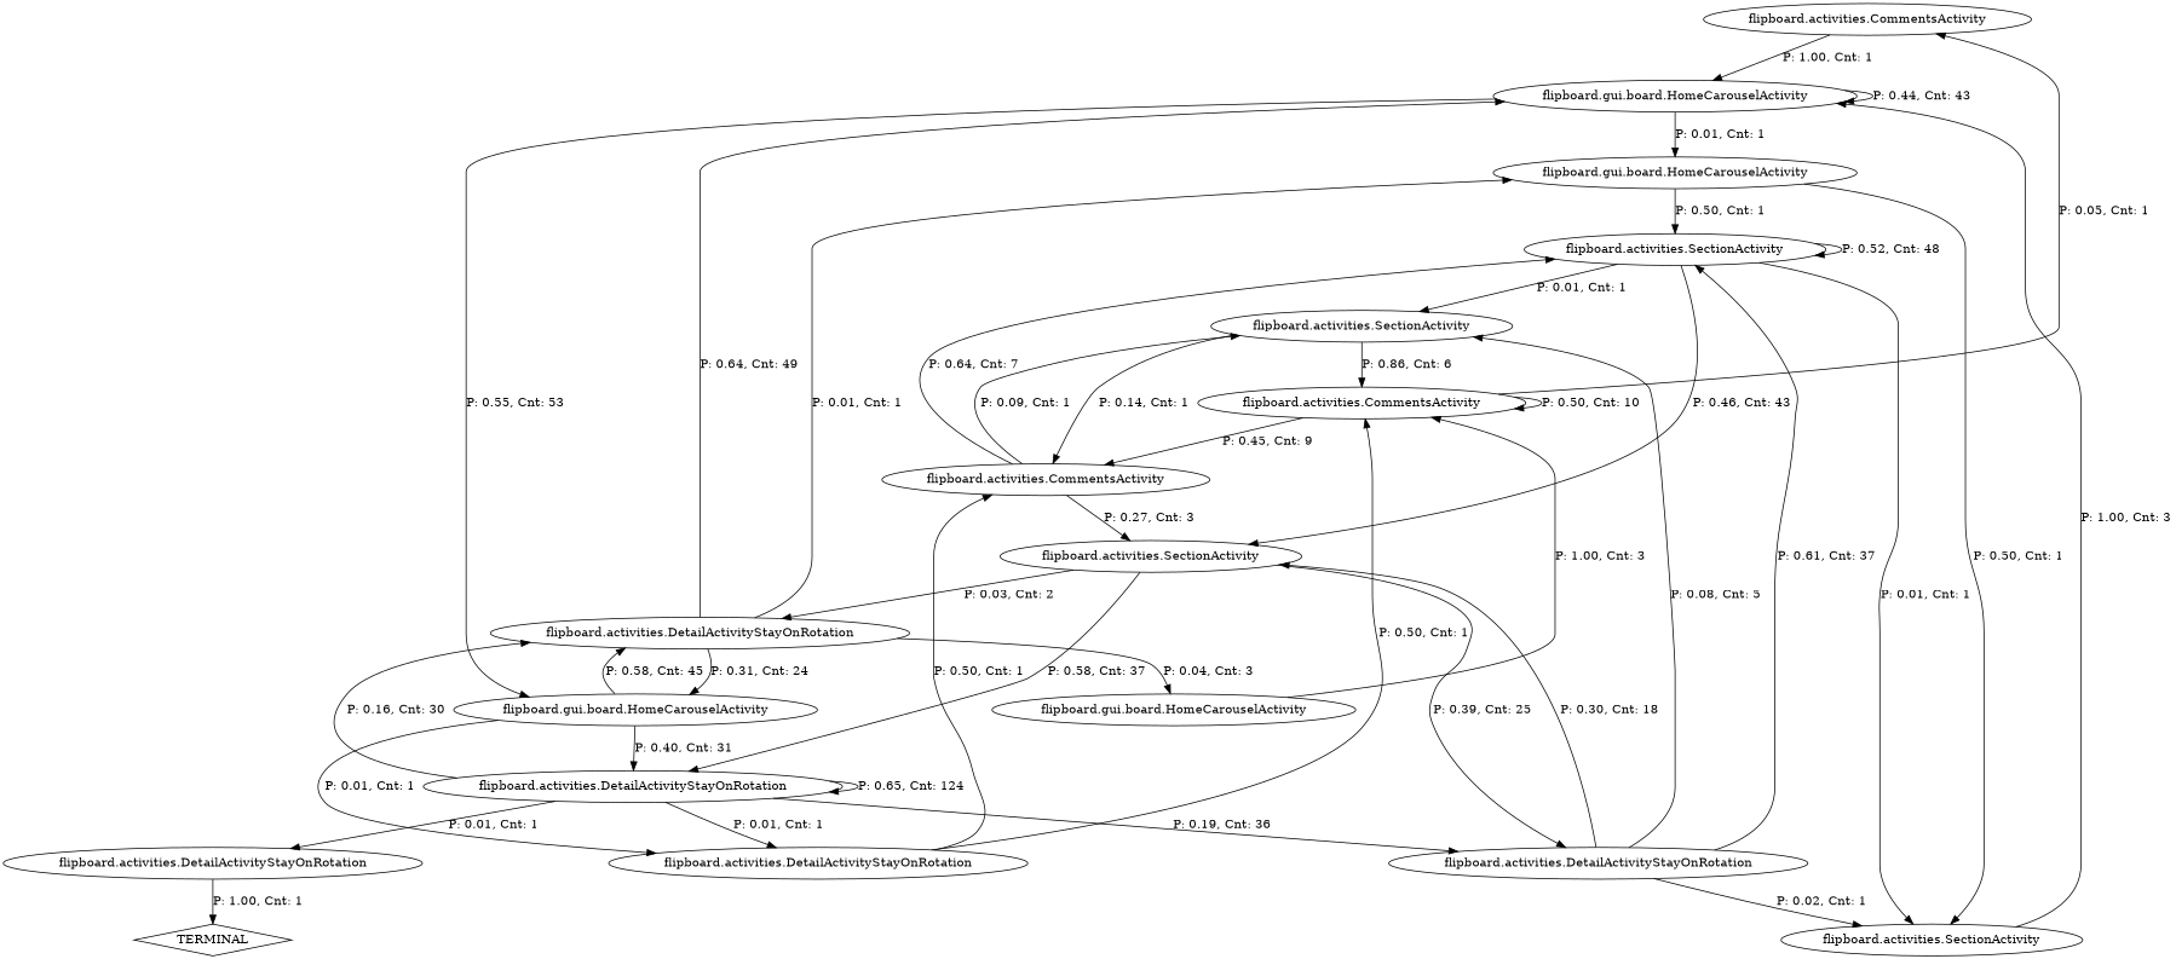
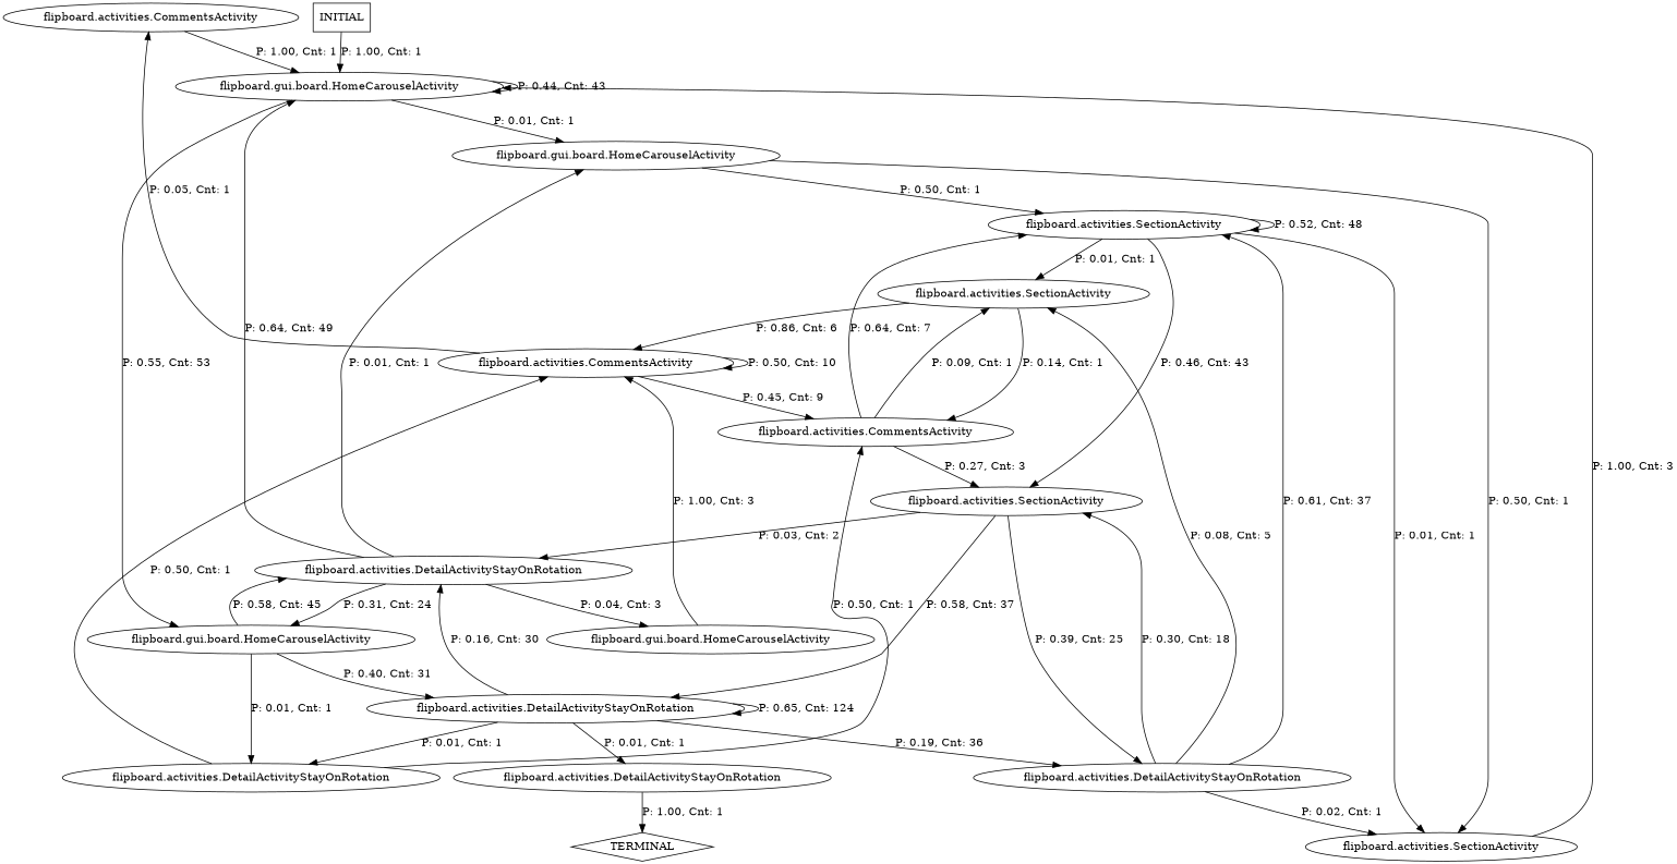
  digraph {
    n1 [label="flipboard.activities.CommentsActivity"]
    n2 [label="flipboard.gui.board.HomeCarouselActivity"]
    n3 [label="flipboard.activities.CommentsActivity"]
    n4 [label="flipboard.activities.CommentsActivity"]
    n5 [label="flipboard.activities.SectionActivity"]
    n6 [label="flipboard.activities.SectionActivity"]
    n7 [label="flipboard.activities.SectionActivity"]
    n8 [label="flipboard.activities.DetailActivityStayOnRotation"]
    n9 [label=TERMINAL shape=diamond]
    n10 [label="flipboard.activities.DetailActivityStayOnRotation"]
    n11 [label="flipboard.activities.DetailActivityStayOnRotation"]
    n12 [label="flipboard.activities.SectionActivity"]
    n13 [label="flipboard.activities.DetailActivityStayOnRotation"]
    n14 [label="flipboard.gui.board.HomeCarouselActivity"]
    n15 [label="flipboard.gui.board.HomeCarouselActivity"]
    n16 [label="flipboard.gui.board.HomeCarouselActivity"]
    n17 [label="flipboard.activities.DetailActivityStayOnRotation"]
+   n18 [label=INITIAL shape=box]
    n1 -> n2 [label="P: 1.00, Cnt: 1"]
    n2 -> n2 [label="P: 0.44, Cnt: 43"]
    n2 -> n15 [label="P: 0.01, Cnt: 1"]
    n2 -> n16 [label="P: 0.55, Cnt: 53"]
    n3 -> n1 [label="P: 0.05, Cnt: 1"]
    n3 -> n3 [label="P: 0.50, Cnt: 10"]
    n3 -> n4 [label="P: 0.45, Cnt: 9"]
    n4 -> n5 [label="P: 0.09, Cnt: 1"]
    n4 -> n6 [label="P: 0.27, Cnt: 3"]
    n4 -> n7 [label="P: 0.64, Cnt: 7"]
    n5 -> n3 [label="P: 0.86, Cnt: 6"]
    n5 -> n4 [label="P: 0.14, Cnt: 1"]
    n6 -> n11 [label="P: 0.39, Cnt: 25"]
    n6 -> n13 [label="P: 0.03, Cnt: 2"]
    n6 -> n17 [label="P: 0.58, Cnt: 37"]
    n7 -> n5 [label="P: 0.01, Cnt: 1"]
    n7 -> n6 [label="P: 0.46, Cnt: 43"]
    n7 -> n7 [label="P: 0.52, Cnt: 48"]
    n7 -> n12 [label="P: 0.01, Cnt: 1"]
    n8 -> n9 [label="P: 1.00, Cnt: 1"]
    n10 -> n3 [label="P: 0.50, Cnt: 1"]
    n10 -> n4 [label="P: 0.50, Cnt: 1"]
    n11 -> n5 [label="P: 0.08, Cnt: 5"]
    n11 -> n6 [label="P: 0.30, Cnt: 18"]
    n11 -> n7 [label="P: 0.61, Cnt: 37"]
    n11 -> n12 [label="P: 0.02, Cnt: 1"]
    n12 -> n2 [label="P: 1.00, Cnt: 3"]
    n13 -> n2 [label="P: 0.64, Cnt: 49"]
    n13 -> n14 [label="P: 0.04, Cnt: 3"]
    n13 -> n15 [label="P: 0.01, Cnt: 1"]
    n13 -> n16 [label="P: 0.31, Cnt: 24"]
    n14 -> n3 [label="P: 1.00, Cnt: 3"]
    n15 -> n7 [label="P: 0.50, Cnt: 1"]
    n15 -> n12 [label="P: 0.50, Cnt: 1"]
    n16 -> n10 [label="P: 0.01, Cnt: 1"]
    n16 -> n13 [label="P: 0.58, Cnt: 45"]
    n16 -> n17 [label="P: 0.40, Cnt: 31"]
    n17 -> n8 [label="P: 0.01, Cnt: 1"]
    n17 -> n10 [label="P: 0.01, Cnt: 1"]
    n17 -> n11 [label="P: 0.19, Cnt: 36"]
    n17 -> n13 [label="P: 0.16, Cnt: 30"]
    n17 -> n17 [label="P: 0.65, Cnt: 124"]
+   n18 -> n2 [label="P: 1.00, Cnt: 1"]
  }
